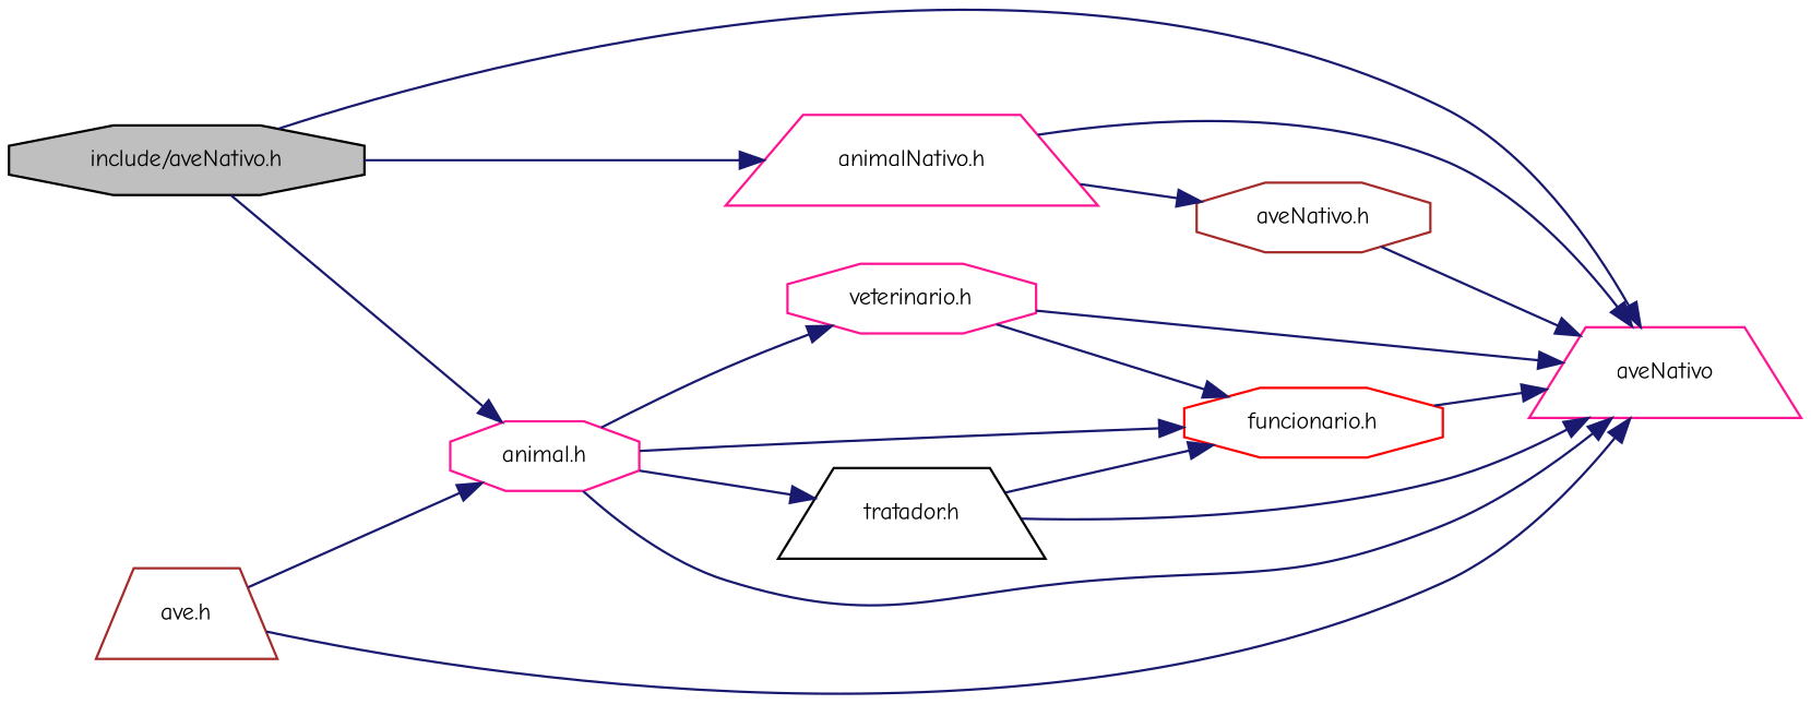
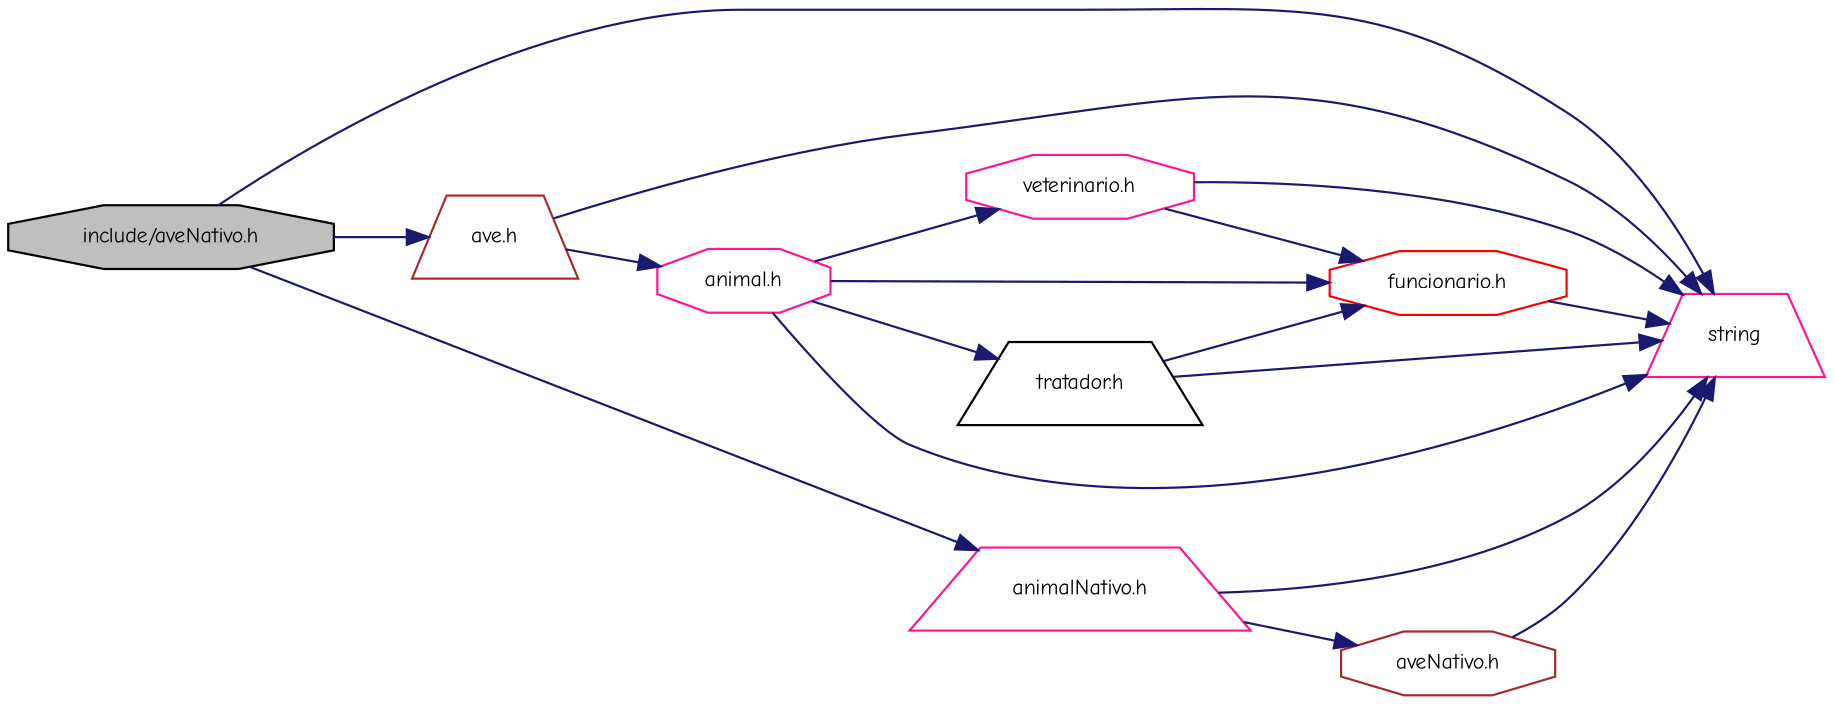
  digraph {
    fontname="Comic Neue"
    rankdir=LR
    node [color=deeppink fillcolor=white fontname="Comic Neue" fontsize=10 shape=octagon style=filled]
    edge [color=midnightblue fontname="Comic Neue" fontsize=10 labelfontname=Helvetica labelfontsize=10 style=solid]
    n1 [color=black fillcolor=grey75 fontcolor=black height=0.2 label="include/aveNativo.h" width=0.4]
-   n2 [height=0.2 label=aveNativo shape=trapezium width=0.4]
+   n2 [height=0.2 label=string shape=trapezium width=0.4]
    n3 [color=brown height=0.2 label="ave.h" shape=trapezium width=0.4]
    n4 [height=0.2 label="animalNativo.h" shape=trapezium width=0.4]
    n5 [height=0.2 label="animal.h" width=0.4]
    n6 [color=brown height=0.2 label="aveNativo.h" width=0.4]
    n7 [color=red height=0.2 label="funcionario.h" width=0.4]
    n8 [height=0.2 label="veterinario.h" width=0.4]
    n9 [color=black height=0.2 label="tratador.h" shape=trapezium width=0.4]
    n1 -> n2
-   n1 -> n5
+   n1 -> n3
    n1 -> n4
    n3 -> n2
    n3 -> n5
    n4 -> n2
    n4 -> n6
    n5 -> n2
    n5 -> n7
    n5 -> n8
    n5 -> n9
    n6 -> n2
    n7 -> n2
    n8 -> n2
    n8 -> n7
    n9 -> n2
    n9 -> n7
  }
